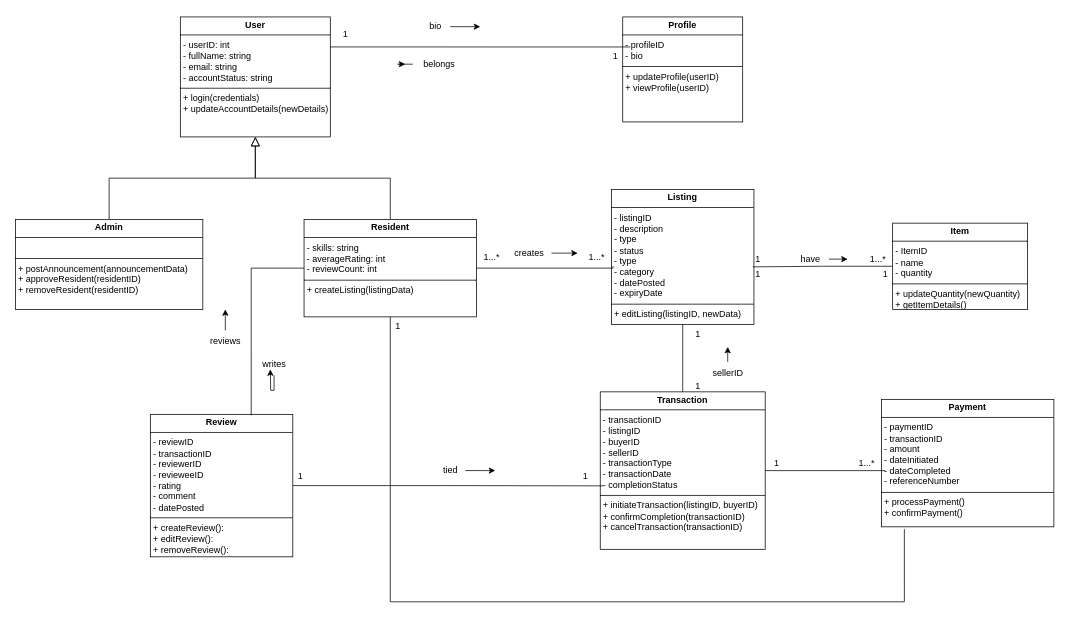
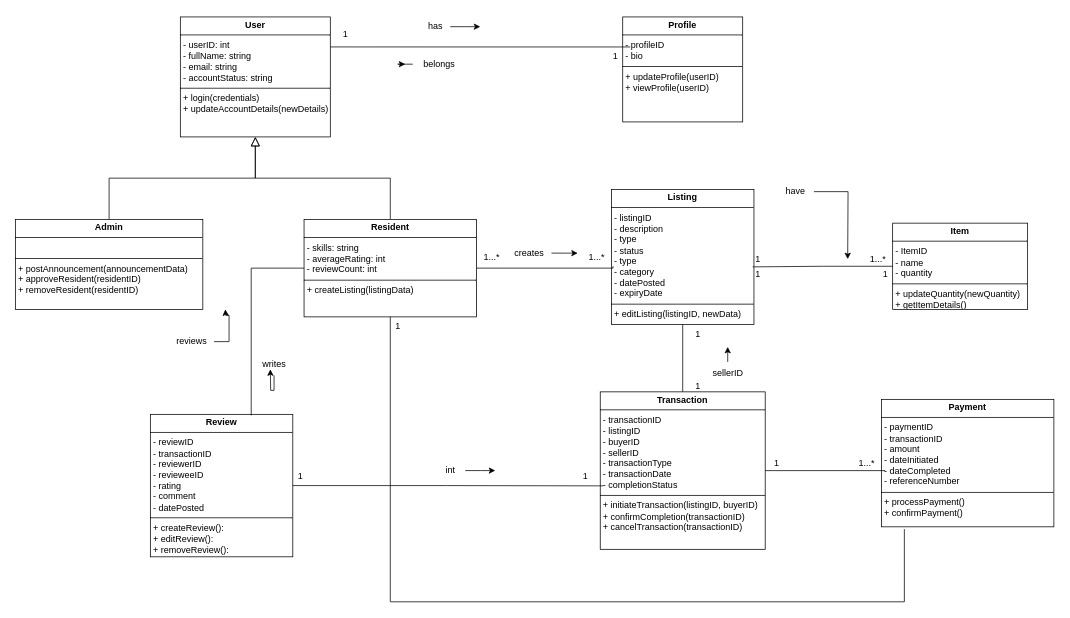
  <mxCell id="0" />
  <mxCell id="1" parent="0" />
  <mxCell id="2" value="&lt;p style=&quot;margin:0px;margin-top:4px;text-align:center;&quot;&gt;&lt;b&gt;User&lt;/b&gt;&lt;/p&gt;&lt;hr size=&quot;1&quot; style=&quot;border-style:solid;&quot;&gt;&lt;p style=&quot;margin:0px;margin-left:4px;&quot;&gt;- userID: int&lt;/p&gt;&lt;p style=&quot;margin:0px;margin-left:4px;&quot;&gt;- fullName: string&lt;/p&gt;&lt;p style=&quot;margin:0px;margin-left:4px;&quot;&gt;- email: string&lt;/p&gt;&lt;p style=&quot;margin:0px;margin-left:4px;&quot;&gt;- accountStatus: string&lt;/p&gt;&lt;hr size=&quot;1&quot; style=&quot;border-style:solid;&quot;&gt;&lt;p style=&quot;margin:0px;margin-left:4px;&quot;&gt;+ login(credentials)&lt;/p&gt;&lt;p style=&quot;margin:0px;margin-left:4px;&quot;&gt;+ updateAccountDetails(newDetails)&lt;/p&gt;&lt;p style=&quot;margin:0px;margin-left:4px;&quot;&gt;&lt;br&gt;&lt;/p&gt;" style="verticalAlign=top;align=left;overflow=fill;html=1;whiteSpace=wrap;" parent="1" vertex="1"><mxGeometry x="240" y="22" width="200" height="160" as="geometry" /></mxCell>
  <mxCell id="3" style="edgeStyle=orthogonalEdgeStyle;rounded=0;orthogonalLoop=1;jettySize=auto;html=1;entryX=0.5;entryY=1;entryDx=0;entryDy=0;endSize=10;endArrow=block;endFill=0;" parent="1" source="4" target="2" edge="1"><mxGeometry relative="1" as="geometry" /></mxCell>
  <mxCell id="4" value="&lt;p style=&quot;margin:0px;margin-top:4px;text-align:center;&quot;&gt;&lt;b&gt;Admin&lt;/b&gt;&lt;/p&gt;&lt;hr size=&quot;1&quot; style=&quot;border-style:solid;&quot;&gt;&lt;p style=&quot;margin:0px;margin-left:4px;&quot;&gt;&lt;br&gt;&lt;/p&gt;&lt;hr size=&quot;1&quot; style=&quot;border-style:solid;&quot;&gt;&lt;p style=&quot;margin:0px;margin-left:4px;&quot;&gt;+ postAnnouncement(announcementData)&lt;/p&gt;&lt;p style=&quot;margin:0px;margin-left:4px;&quot;&gt;+ approveResident(residentID)&lt;/p&gt;&lt;p style=&quot;margin:0px;margin-left:4px;&quot;&gt;+ removeResident(residentID)&lt;/p&gt;" style="verticalAlign=top;align=left;overflow=fill;html=1;whiteSpace=wrap;" parent="1" vertex="1"><mxGeometry x="20" y="292" width="250" height="120" as="geometry" /></mxCell>
  <mxCell id="5" style="edgeStyle=orthogonalEdgeStyle;rounded=0;orthogonalLoop=1;jettySize=auto;html=1;entryX=0.5;entryY=1;entryDx=0;entryDy=0;endSize=10;endArrow=block;endFill=0;" parent="1" source="6" target="2" edge="1"><mxGeometry relative="1" as="geometry" /></mxCell>
  <mxCell id="6" value="&lt;p style=&quot;margin:0px;margin-top:4px;text-align:center;&quot;&gt;&lt;b&gt;Resident&lt;/b&gt;&lt;/p&gt;&lt;hr size=&quot;1&quot; style=&quot;border-style:solid;&quot;&gt;&lt;p style=&quot;margin:0px;margin-left:4px;&quot;&gt;- skills: string&lt;/p&gt;&lt;p style=&quot;margin:0px;margin-left:4px;&quot;&gt;- averageRating: int&lt;/p&gt;&lt;p style=&quot;margin:0px;margin-left:4px;&quot;&gt;- reviewCount: int&lt;/p&gt;&lt;hr size=&quot;1&quot; style=&quot;border-style:solid;&quot;&gt;&lt;p style=&quot;margin:0px;margin-left:4px;&quot;&gt;+ createListing(listingData)&lt;/p&gt;&lt;p style=&quot;margin:0px;margin-left:4px;&quot;&gt;&lt;br&gt;&lt;/p&gt;" style="verticalAlign=top;align=left;overflow=fill;html=1;whiteSpace=wrap;" parent="1" vertex="1"><mxGeometry x="405" y="292" width="230" height="130" as="geometry" /></mxCell>
  <mxCell id="7" value="&lt;p style=&quot;margin:0px;margin-top:4px;text-align:center;&quot;&gt;&lt;b&gt;Profile&lt;/b&gt;&lt;/p&gt;&lt;hr size=&quot;1&quot; style=&quot;border-style:solid;&quot;&gt;&lt;p style=&quot;margin:0px;margin-left:4px;&quot;&gt;- profileID&lt;/p&gt;&lt;p style=&quot;margin:0px;margin-left:4px;&quot;&gt;- bio&lt;/p&gt;&lt;hr size=&quot;1&quot; style=&quot;border-style:solid;&quot;&gt;&lt;p style=&quot;margin:0px;margin-left:4px;&quot;&gt;+ updateProfile(userID)&lt;/p&gt;&lt;p style=&quot;margin:0px;margin-left:4px;&quot;&gt;+ viewProfile(userID)&lt;/p&gt;" style="verticalAlign=top;align=left;overflow=fill;html=1;whiteSpace=wrap;" parent="1" vertex="1"><mxGeometry x="830" y="22" width="160" height="140" as="geometry" /></mxCell>
  <mxCell id="8" value="&lt;p style=&quot;margin:0px;margin-top:4px;text-align:center;&quot;&gt;&lt;b&gt;Listing&lt;/b&gt;&lt;/p&gt;&lt;hr size=&quot;1&quot; style=&quot;border-style:solid;&quot;&gt;&lt;p style=&quot;margin:0px;margin-left:4px;&quot;&gt;- listingID&lt;/p&gt;&lt;p style=&quot;margin:0px;margin-left:4px;&quot;&gt;- description&lt;/p&gt;&lt;p style=&quot;margin:0px;margin-left:4px;&quot;&gt;- type&lt;/p&gt;&lt;p style=&quot;margin:0px;margin-left:4px;&quot;&gt;- status&lt;/p&gt;&lt;p style=&quot;margin:0px;margin-left:4px;&quot;&gt;- type&lt;/p&gt;&lt;p style=&quot;margin:0px;margin-left:4px;&quot;&gt;- category&lt;/p&gt;&lt;p style=&quot;margin:0px;margin-left:4px;&quot;&gt;- datePosted&amp;nbsp;&lt;/p&gt;&lt;p style=&quot;margin:0px;margin-left:4px;&quot;&gt;- expiryDate&lt;/p&gt;&lt;hr size=&quot;1&quot; style=&quot;border-style:solid;&quot;&gt;&lt;p style=&quot;margin:0px;margin-left:4px;&quot;&gt;+ editListing(listingID, newData)&lt;/p&gt;" style="verticalAlign=top;align=left;overflow=fill;html=1;whiteSpace=wrap;" parent="1" vertex="1"><mxGeometry x="815" y="252" width="190" height="180" as="geometry" /></mxCell>
  <mxCell id="9" style="edgeStyle=orthogonalEdgeStyle;rounded=0;orthogonalLoop=1;jettySize=auto;html=1;endArrow=none;endFill=0;" parent="1" source="10" target="8" edge="1"><mxGeometry relative="1" as="geometry" /></mxCell>
  <mxCell id="10" value="&lt;p style=&quot;margin:0px;margin-top:4px;text-align:center;&quot;&gt;&lt;b&gt;Transaction&lt;/b&gt;&lt;/p&gt;&lt;hr size=&quot;1&quot; style=&quot;border-style:solid;&quot;&gt;&lt;p style=&quot;margin:0px;margin-left:4px;&quot;&gt;- transactionID&lt;/p&gt;&lt;p style=&quot;margin:0px;margin-left:4px;&quot;&gt;- listingID&lt;/p&gt;&lt;p style=&quot;margin:0px;margin-left:4px;&quot;&gt;- buyerID&lt;/p&gt;&lt;p style=&quot;margin:0px;margin-left:4px;&quot;&gt;- sellerID&lt;/p&gt;&lt;p style=&quot;margin:0px;margin-left:4px;&quot;&gt;- transactionType&lt;/p&gt;&lt;p style=&quot;margin:0px;margin-left:4px;&quot;&gt;- transactionDate&lt;/p&gt;&lt;p style=&quot;margin:0px;margin-left:4px;&quot;&gt;- completionStatus&lt;/p&gt;&lt;hr size=&quot;1&quot; style=&quot;border-style:solid;&quot;&gt;&lt;p style=&quot;margin:0px;margin-left:4px;&quot;&gt;+ initiateTransaction(listingID, buyerID)&lt;/p&gt;&lt;p style=&quot;margin:0px;margin-left:4px;&quot;&gt;+ confirmCompletion(transactionID)&lt;/p&gt;&lt;p style=&quot;margin:0px;margin-left:4px;&quot;&gt;+ cancelTransaction(transactionID)&lt;/p&gt;" style="verticalAlign=top;align=left;overflow=fill;html=1;whiteSpace=wrap;" parent="1" vertex="1"><mxGeometry x="800" y="522" width="220" height="210" as="geometry" /></mxCell>
  <mxCell id="11" value="&lt;p style=&quot;margin:0px;margin-top:4px;text-align:center;&quot;&gt;&lt;b&gt;Review&lt;/b&gt;&lt;/p&gt;&lt;hr size=&quot;1&quot; style=&quot;border-style:solid;&quot;&gt;&lt;p style=&quot;margin:0px;margin-left:4px;&quot;&gt;- reviewID&lt;/p&gt;&lt;p style=&quot;margin:0px;margin-left:4px;&quot;&gt;- transactionID&lt;/p&gt;&lt;p style=&quot;margin:0px;margin-left:4px;&quot;&gt;- reviewerID&lt;/p&gt;&lt;p style=&quot;margin:0px;margin-left:4px;&quot;&gt;- revieweeID&lt;/p&gt;&lt;p style=&quot;margin:0px;margin-left:4px;&quot;&gt;- rating&lt;/p&gt;&lt;p style=&quot;margin:0px;margin-left:4px;&quot;&gt;- comment&lt;/p&gt;&lt;p style=&quot;margin:0px;margin-left:4px;&quot;&gt;- datePosted&lt;/p&gt;&lt;hr size=&quot;1&quot; style=&quot;border-style:solid;&quot;&gt;&lt;p style=&quot;margin:0px;margin-left:4px;&quot;&gt;+ createReview():&lt;/p&gt;&lt;p style=&quot;margin:0px;margin-left:4px;&quot;&gt;+ editReview():&lt;/p&gt;&lt;p style=&quot;margin:0px;margin-left:4px;&quot;&gt;+ removeReview():&lt;/p&gt;" style="verticalAlign=top;align=left;overflow=fill;html=1;whiteSpace=wrap;" parent="1" vertex="1"><mxGeometry x="200" y="552" width="190" height="190" as="geometry" /></mxCell>
  <mxCell id="12" value="&lt;p style=&quot;margin:0px;margin-top:4px;text-align:center;&quot;&gt;&lt;b&gt;Payment&lt;/b&gt;&lt;/p&gt;&lt;hr size=&quot;1&quot; style=&quot;border-style:solid;&quot;&gt;&lt;p style=&quot;margin:0px;margin-left:4px;&quot;&gt;- paymentID&lt;/p&gt;&lt;p style=&quot;margin:0px;margin-left:4px;&quot;&gt;- transactionID&lt;/p&gt;&lt;p style=&quot;margin:0px;margin-left:4px;&quot;&gt;- amount&lt;/p&gt;&lt;p style=&quot;margin:0px;margin-left:4px;&quot;&gt;- dateInitiated&lt;/p&gt;&lt;p style=&quot;margin:0px;margin-left:4px;&quot;&gt;- dateCompleted&lt;/p&gt;&lt;p style=&quot;margin:0px;margin-left:4px;&quot;&gt;- referenceNumber&lt;/p&gt;&lt;hr size=&quot;1&quot; style=&quot;border-style:solid;&quot;&gt;&lt;p style=&quot;margin:0px;margin-left:4px;&quot;&gt;+ processPayment()&lt;/p&gt;&lt;p style=&quot;margin:0px;margin-left:4px;&quot;&gt;+ confirmPayment()&lt;/p&gt;" style="verticalAlign=top;align=left;overflow=fill;html=1;whiteSpace=wrap;" parent="1" vertex="1"><mxGeometry x="1175" y="532" width="230" height="170" as="geometry" /></mxCell>
  <mxCell id="13" style="edgeStyle=orthogonalEdgeStyle;rounded=0;orthogonalLoop=1;jettySize=auto;html=1;exitX=1;exitY=0.25;exitDx=0;exitDy=0;entryX=0.063;entryY=0.286;entryDx=0;entryDy=0;entryPerimeter=0;endArrow=none;endFill=0;" parent="1" source="2" target="7" edge="1"><mxGeometry relative="1" as="geometry" /></mxCell>
  <mxCell id="14" style="edgeStyle=orthogonalEdgeStyle;rounded=0;orthogonalLoop=1;jettySize=auto;html=1;entryX=0.022;entryY=0.559;entryDx=0;entryDy=0;entryPerimeter=0;endArrow=none;endFill=0;" parent="1" source="10" target="12" edge="1"><mxGeometry relative="1" as="geometry" /></mxCell>
  <mxCell id="15" value="1" style="text;html=1;align=center;verticalAlign=middle;resizable=0;points=[];autosize=1;strokeColor=none;fillColor=none;" vertex="1" parent="1"><mxGeometry x="445" y="30" width="30" height="30" as="geometry" /></mxCell>
  <mxCell id="16" value="1" style="text;html=1;align=center;verticalAlign=middle;resizable=0;points=[];autosize=1;strokeColor=none;fillColor=none;" vertex="1" parent="1"><mxGeometry x="805" y="60" width="30" height="30" as="geometry" /></mxCell>
  <mxCell id="17" style="edgeStyle=orthogonalEdgeStyle;rounded=0;orthogonalLoop=1;jettySize=auto;html=1;" edge="1" parent="1" source="18"><mxGeometry relative="1" as="geometry"><mxPoint x="640" y="35" as="targetPoint" /></mxGeometry></mxCell>
- <mxCell id="18" value="bio" style="text;html=1;align=center;verticalAlign=middle;resizable=0;points=[];autosize=1;strokeColor=none;fillColor=none;" vertex="1" parent="1"><mxGeometry x="560" y="20" width="40" height="30" as="geometry" /></mxCell>
+ <mxCell id="18" value="has" style="text;html=1;align=center;verticalAlign=middle;resizable=0;points=[];autosize=1;strokeColor=none;fillColor=none;" vertex="1" parent="1"><mxGeometry x="560" y="20" width="40" height="30" as="geometry" /></mxCell>
  <mxCell id="19" style="edgeStyle=orthogonalEdgeStyle;rounded=0;orthogonalLoop=1;jettySize=auto;html=1;" edge="1" parent="1" source="20"><mxGeometry relative="1" as="geometry"><mxPoint x="540" y="85" as="targetPoint" /></mxGeometry></mxCell>
  <mxCell id="20" value="belongs" style="text;html=1;align=center;verticalAlign=middle;resizable=0;points=[];autosize=1;strokeColor=none;fillColor=none;" vertex="1" parent="1"><mxGeometry x="550" y="70" width="70" height="30" as="geometry" /></mxCell>
  <mxCell id="21" style="edgeStyle=orthogonalEdgeStyle;rounded=0;orthogonalLoop=1;jettySize=auto;html=1;entryX=0.011;entryY=0.569;entryDx=0;entryDy=0;entryPerimeter=0;endArrow=none;endFill=0;" edge="1" parent="1" source="6" target="8"><mxGeometry relative="1" as="geometry"><Array as="points"><mxPoint x="817" y="357" /></Array></mxGeometry></mxCell>
  <mxCell id="22" value="1...*" style="text;html=1;align=center;verticalAlign=middle;resizable=0;points=[];autosize=1;strokeColor=none;fillColor=none;" vertex="1" parent="1"><mxGeometry x="635" y="327" width="40" height="30" as="geometry" /></mxCell>
  <mxCell id="23" value="1...*" style="text;html=1;align=center;verticalAlign=middle;resizable=0;points=[];autosize=1;strokeColor=none;fillColor=none;" vertex="1" parent="1"><mxGeometry x="775" y="327" width="40" height="30" as="geometry" /></mxCell>
  <mxCell id="24" style="edgeStyle=orthogonalEdgeStyle;rounded=0;orthogonalLoop=1;jettySize=auto;html=1;" edge="1" parent="1" source="25"><mxGeometry relative="1" as="geometry"><mxPoint x="770" y="337" as="targetPoint" /></mxGeometry></mxCell>
  <mxCell id="25" value="creates" style="text;html=1;align=center;verticalAlign=middle;resizable=0;points=[];autosize=1;strokeColor=none;fillColor=none;" vertex="1" parent="1"><mxGeometry x="675" y="322" width="60" height="30" as="geometry" /></mxCell>
  <mxCell id="26" value="1" style="text;html=1;align=center;verticalAlign=middle;resizable=0;points=[];autosize=1;strokeColor=none;fillColor=none;" vertex="1" parent="1"><mxGeometry x="915" y="430" width="30" height="30" as="geometry" /></mxCell>
  <mxCell id="27" value="1" style="text;html=1;align=center;verticalAlign=middle;resizable=0;points=[];autosize=1;strokeColor=none;fillColor=none;" vertex="1" parent="1"><mxGeometry x="915" y="500" width="30" height="30" as="geometry" /></mxCell>
  <mxCell id="28" style="edgeStyle=orthogonalEdgeStyle;rounded=0;orthogonalLoop=1;jettySize=auto;html=1;" edge="1" parent="1" source="29"><mxGeometry relative="1" as="geometry"><mxPoint x="970" y="462" as="targetPoint" /></mxGeometry></mxCell>
  <mxCell id="29" value="sellerID" style="text;html=1;align=center;verticalAlign=middle;resizable=0;points=[];autosize=1;strokeColor=none;fillColor=none;" vertex="1" parent="1"><mxGeometry x="935" y="482" width="70" height="30" as="geometry" /></mxCell>
  <mxCell id="30" value="1" style="text;html=1;align=center;verticalAlign=middle;resizable=0;points=[];autosize=1;strokeColor=none;fillColor=none;" vertex="1" parent="1"><mxGeometry x="1020" y="602" width="30" height="30" as="geometry" /></mxCell>
  <mxCell id="31" value="1...*" style="text;html=1;align=center;verticalAlign=middle;resizable=0;points=[];autosize=1;strokeColor=none;fillColor=none;" vertex="1" parent="1"><mxGeometry x="1135" y="602" width="40" height="30" as="geometry" /></mxCell>
  <mxCell id="32" style="edgeStyle=orthogonalEdgeStyle;rounded=0;orthogonalLoop=1;jettySize=auto;html=1;entryX=0.019;entryY=0.597;entryDx=0;entryDy=0;entryPerimeter=0;endArrow=none;endFill=0;" edge="1" parent="1" source="11" target="10"><mxGeometry relative="1" as="geometry" /></mxCell>
  <mxCell id="33" value="1" style="text;html=1;align=center;verticalAlign=middle;resizable=0;points=[];autosize=1;strokeColor=none;fillColor=none;" vertex="1" parent="1"><mxGeometry x="385" y="620" width="30" height="30" as="geometry" /></mxCell>
  <mxCell id="34" value="1" style="text;html=1;align=center;verticalAlign=middle;resizable=0;points=[];autosize=1;strokeColor=none;fillColor=none;" vertex="1" parent="1"><mxGeometry x="765" y="620" width="30" height="30" as="geometry" /></mxCell>
  <mxCell id="35" style="edgeStyle=orthogonalEdgeStyle;rounded=0;orthogonalLoop=1;jettySize=auto;html=1;entryX=0.133;entryY=1.018;entryDx=0;entryDy=0;entryPerimeter=0;exitX=0.5;exitY=1;exitDx=0;exitDy=0;endArrow=none;endFill=0;" edge="1" parent="1" source="6" target="12"><mxGeometry relative="1" as="geometry"><Array as="points"><mxPoint x="520" y="802" /><mxPoint x="1206" y="802" /></Array></mxGeometry></mxCell>
  <mxCell id="36" value="1" style="text;html=1;align=center;verticalAlign=middle;resizable=0;points=[];autosize=1;strokeColor=none;fillColor=none;" vertex="1" parent="1"><mxGeometry x="515" y="420" width="30" height="30" as="geometry" /></mxCell>
  <mxCell id="37" style="edgeStyle=orthogonalEdgeStyle;rounded=0;orthogonalLoop=1;jettySize=auto;html=1;" edge="1" parent="1" source="38"><mxGeometry relative="1" as="geometry"><mxPoint x="660" y="627" as="targetPoint" /></mxGeometry></mxCell>
- <mxCell id="38" value="tied" style="text;html=1;align=center;verticalAlign=middle;resizable=0;points=[];autosize=1;strokeColor=none;fillColor=none;" vertex="1" parent="1"><mxGeometry x="580" y="612" width="40" height="30" as="geometry" /></mxCell>
+ <mxCell id="38" value="int" style="text;html=1;align=center;verticalAlign=middle;resizable=0;points=[];autosize=1;strokeColor=none;fillColor=none;" vertex="1" parent="1"><mxGeometry x="580" y="612" width="40" height="30" as="geometry" /></mxCell>
  <mxCell id="39" style="edgeStyle=orthogonalEdgeStyle;rounded=0;orthogonalLoop=1;jettySize=auto;html=1;entryX=0.708;entryY=0.007;entryDx=0;entryDy=0;entryPerimeter=0;endArrow=none;endFill=0;" edge="1" parent="1" source="6" target="11"><mxGeometry relative="1" as="geometry" /></mxCell>
  <mxCell id="40" style="edgeStyle=orthogonalEdgeStyle;rounded=0;orthogonalLoop=1;jettySize=auto;html=1;" edge="1" parent="1" source="41"><mxGeometry relative="1" as="geometry"><mxPoint x="360" y="492" as="targetPoint" /></mxGeometry></mxCell>
  <mxCell id="41" value="writes" style="text;html=1;align=center;verticalAlign=middle;resizable=0;points=[];autosize=1;strokeColor=none;fillColor=none;" vertex="1" parent="1"><mxGeometry x="340" y="470" width="50" height="30" as="geometry" /></mxCell>
  <mxCell id="42" style="edgeStyle=orthogonalEdgeStyle;rounded=0;orthogonalLoop=1;jettySize=auto;html=1;" edge="1" parent="1" source="43"><mxGeometry relative="1" as="geometry"><mxPoint x="300" y="412" as="targetPoint" /></mxGeometry></mxCell>
- <mxCell id="43" value="reviews" style="text;html=1;align=center;verticalAlign=middle;resizable=0;points=[];autosize=1;strokeColor=none;fillColor=none;" vertex="1" parent="1"><mxGeometry x="270" y="440" width="60" height="30" as="geometry" /></mxCell>
+ <mxCell id="43" value="reviews" style="text;html=1;align=center;verticalAlign=middle;resizable=0;points=[];autosize=1;strokeColor=none;fillColor=none;" vertex="1" parent="1"><mxGeometry x="225" y="440" width="60" height="30" as="geometry" /></mxCell>
  <mxCell id="44" value="&lt;p style=&quot;margin:0px;margin-top:4px;text-align:center;&quot;&gt;&lt;b&gt;Item&lt;/b&gt;&lt;/p&gt;&lt;hr size=&quot;1&quot; style=&quot;border-style:solid;&quot;&gt;&lt;p style=&quot;margin:0px;margin-left:4px;&quot;&gt;- ItemID&lt;/p&gt;&lt;p style=&quot;margin:0px;margin-left:4px;&quot;&gt;- name&lt;/p&gt;&lt;p style=&quot;margin:0px;margin-left:4px;&quot;&gt;- quantity&lt;/p&gt;&lt;hr size=&quot;1&quot; style=&quot;border-style:solid;&quot;&gt;&lt;p style=&quot;margin:0px;margin-left:4px;&quot;&gt;+ updateQuantity(newQuantity)&lt;/p&gt;&lt;p style=&quot;margin:0px;margin-left:4px;&quot;&gt;+ getItemDetails()&lt;/p&gt;" style="verticalAlign=top;align=left;overflow=fill;html=1;whiteSpace=wrap;" vertex="1" parent="1"><mxGeometry x="1190" y="297" width="180" height="115" as="geometry" /></mxCell>
  <mxCell id="45" style="edgeStyle=orthogonalEdgeStyle;rounded=0;orthogonalLoop=1;jettySize=auto;html=1;entryX=0.991;entryY=0.574;entryDx=0;entryDy=0;entryPerimeter=0;endArrow=none;endFill=0;" edge="1" parent="1" source="44" target="8"><mxGeometry relative="1" as="geometry" /></mxCell>
  <mxCell id="46" value="1" style="text;html=1;align=center;verticalAlign=middle;resizable=0;points=[];autosize=1;strokeColor=none;fillColor=none;" vertex="1" parent="1"><mxGeometry x="995" y="330" width="30" height="30" as="geometry" /></mxCell>
  <mxCell id="47" value="1...*" style="text;html=1;align=center;verticalAlign=middle;resizable=0;points=[];autosize=1;strokeColor=none;fillColor=none;" vertex="1" parent="1"><mxGeometry x="1150" y="330" width="40" height="30" as="geometry" /></mxCell>
  <mxCell id="48" value="1" style="text;html=1;align=center;verticalAlign=middle;resizable=0;points=[];autosize=1;strokeColor=none;fillColor=none;" vertex="1" parent="1"><mxGeometry x="1165" y="350" width="30" height="30" as="geometry" /></mxCell>
  <mxCell id="49" value="1" style="text;html=1;align=center;verticalAlign=middle;resizable=0;points=[];autosize=1;strokeColor=none;fillColor=none;" vertex="1" parent="1"><mxGeometry x="995" y="350" width="30" height="30" as="geometry" /></mxCell>
  <mxCell id="50" style="edgeStyle=orthogonalEdgeStyle;rounded=0;orthogonalLoop=1;jettySize=auto;html=1;" edge="1" parent="1" source="51"><mxGeometry relative="1" as="geometry"><mxPoint x="1130" y="345" as="targetPoint" /></mxGeometry></mxCell>
- <mxCell id="51" value="have" style="text;html=1;align=center;verticalAlign=middle;resizable=0;points=[];autosize=1;strokeColor=none;fillColor=none;" vertex="1" parent="1"><mxGeometry x="1055" y="330" width="50" height="30" as="geometry" /></mxCell>
+ <mxCell id="51" value="have" style="text;html=1;align=center;verticalAlign=middle;resizable=0;points=[];autosize=1;strokeColor=none;fillColor=none;" vertex="1" parent="1"><mxGeometry x="1035" y="240" width="50" height="30" as="geometry" /></mxCell>
